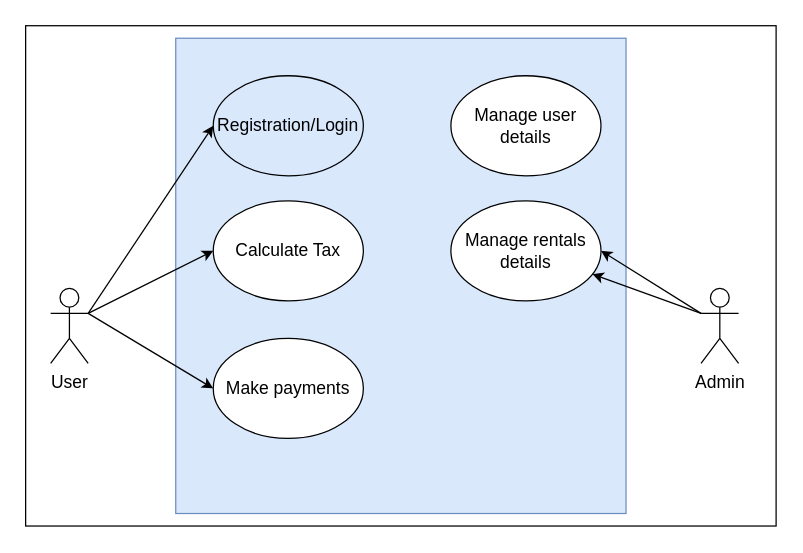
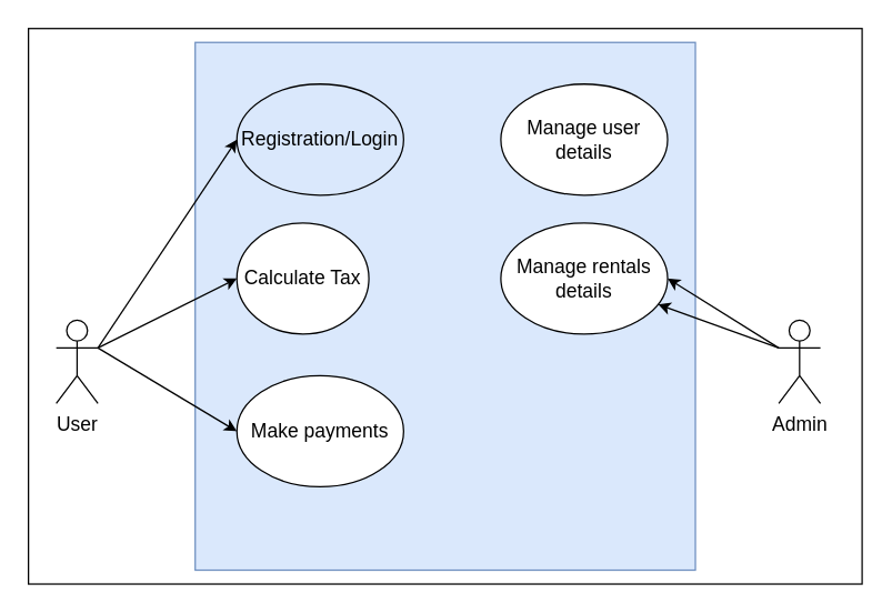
  <mxCell id="0" />
  <mxCell id="1" parent="0" />
  <mxCell id="2" value="" style="rounded=0;whiteSpace=wrap;html=1;fillColor=default;fontSize=14;" parent="1" vertex="1"><mxGeometry x="20" y="20" width="600" height="400" as="geometry" /></mxCell>
  <mxCell id="3" value="" style="rounded=0;whiteSpace=wrap;html=1;fillColor=#dae8fc;strokeColor=#6c8ebf;fontSize=14;" parent="1" vertex="1"><mxGeometry x="140" y="30" width="360" height="380" as="geometry" /></mxCell>
  <mxCell id="4" value="Admin" style="shape=umlActor;verticalLabelPosition=bottom;verticalAlign=top;html=1;outlineConnect=0;fontSize=14;" parent="1" vertex="1"><mxGeometry x="560" y="230" width="30" height="60" as="geometry" /></mxCell>
  <mxCell id="5" value="User" style="shape=umlActor;verticalLabelPosition=bottom;verticalAlign=top;html=1;outlineConnect=0;fontSize=14;" parent="1" vertex="1"><mxGeometry x="40" y="230" width="30" height="60" as="geometry" /></mxCell>
  <mxCell id="6" value="Registration/Login" style="ellipse;whiteSpace=wrap;html=1;fontSize=14;fillColor=#dae8fc;" parent="1" vertex="1"><mxGeometry x="170" y="60" width="120" height="80" as="geometry" /></mxCell>
- <mxCell id="7" value="Calculate Tax" style="ellipse;whiteSpace=wrap;html=1;fontSize=14;" parent="1" vertex="1"><mxGeometry x="170" y="160" width="120" height="80" as="geometry" /></mxCell>
+ <mxCell id="7" value="Calculate Tax" style="ellipse;whiteSpace=wrap;html=1;fontSize=14;" parent="1" vertex="1"><mxGeometry x="170" y="160" width="95" height="80" as="geometry" /></mxCell>
  <mxCell id="8" value="Manage user details" style="ellipse;whiteSpace=wrap;html=1;fontSize=14;" parent="1" vertex="1"><mxGeometry x="360" y="60" width="120" height="80" as="geometry" /></mxCell>
  <mxCell id="9" value="Manage rentals details" style="ellipse;whiteSpace=wrap;html=1;fontSize=14;" parent="1" vertex="1"><mxGeometry x="360" y="160" width="120" height="80" as="geometry" /></mxCell>
  <mxCell id="10" value="Make payments" style="ellipse;whiteSpace=wrap;html=1;fontSize=14;" parent="1" vertex="1"><mxGeometry x="170" y="270" width="120" height="80" as="geometry" /></mxCell>
  <mxCell id="11" value="" style="endArrow=classic;html=1;entryX=0;entryY=0.5;entryDx=0;entryDy=0;fontSize=14;" parent="1" target="6" edge="1"><mxGeometry width="50" height="50" relative="1" as="geometry"><mxPoint x="70" y="250" as="sourcePoint" /><mxPoint x="120" y="200" as="targetPoint" /></mxGeometry></mxCell>
  <mxCell id="12" value="" style="endArrow=classic;html=1;entryX=0;entryY=0.5;entryDx=0;entryDy=0;fontSize=14;" parent="1" target="7" edge="1"><mxGeometry width="50" height="50" relative="1" as="geometry"><mxPoint x="70" y="250" as="sourcePoint" /><mxPoint x="180" y="110" as="targetPoint" /></mxGeometry></mxCell>
  <mxCell id="13" value="" style="endArrow=classic;html=1;entryX=0;entryY=0.5;entryDx=0;entryDy=0;fontSize=14;" parent="1" target="10" edge="1"><mxGeometry width="50" height="50" relative="1" as="geometry"><mxPoint x="70" y="250" as="sourcePoint" /><mxPoint x="180" y="210" as="targetPoint" /></mxGeometry></mxCell>
  <mxCell id="14" value="" style="endArrow=classic;html=1;exitX=0;exitY=0.333;exitDx=0;exitDy=0;exitPerimeter=0;fontSize=14;" parent="1" source="4" target="9" edge="1"><mxGeometry width="50" height="50" relative="1" as="geometry"><mxPoint x="410" y="260" as="sourcePoint" /><mxPoint x="510" y="110" as="targetPoint" /></mxGeometry></mxCell>
  <mxCell id="15" value="" style="endArrow=classic;html=1;entryX=1;entryY=0.5;entryDx=0;entryDy=0;fontSize=14;" parent="1" target="9" edge="1"><mxGeometry width="50" height="50" relative="1" as="geometry"><mxPoint x="560" y="250" as="sourcePoint" /><mxPoint x="490" y="110" as="targetPoint" /></mxGeometry></mxCell>
